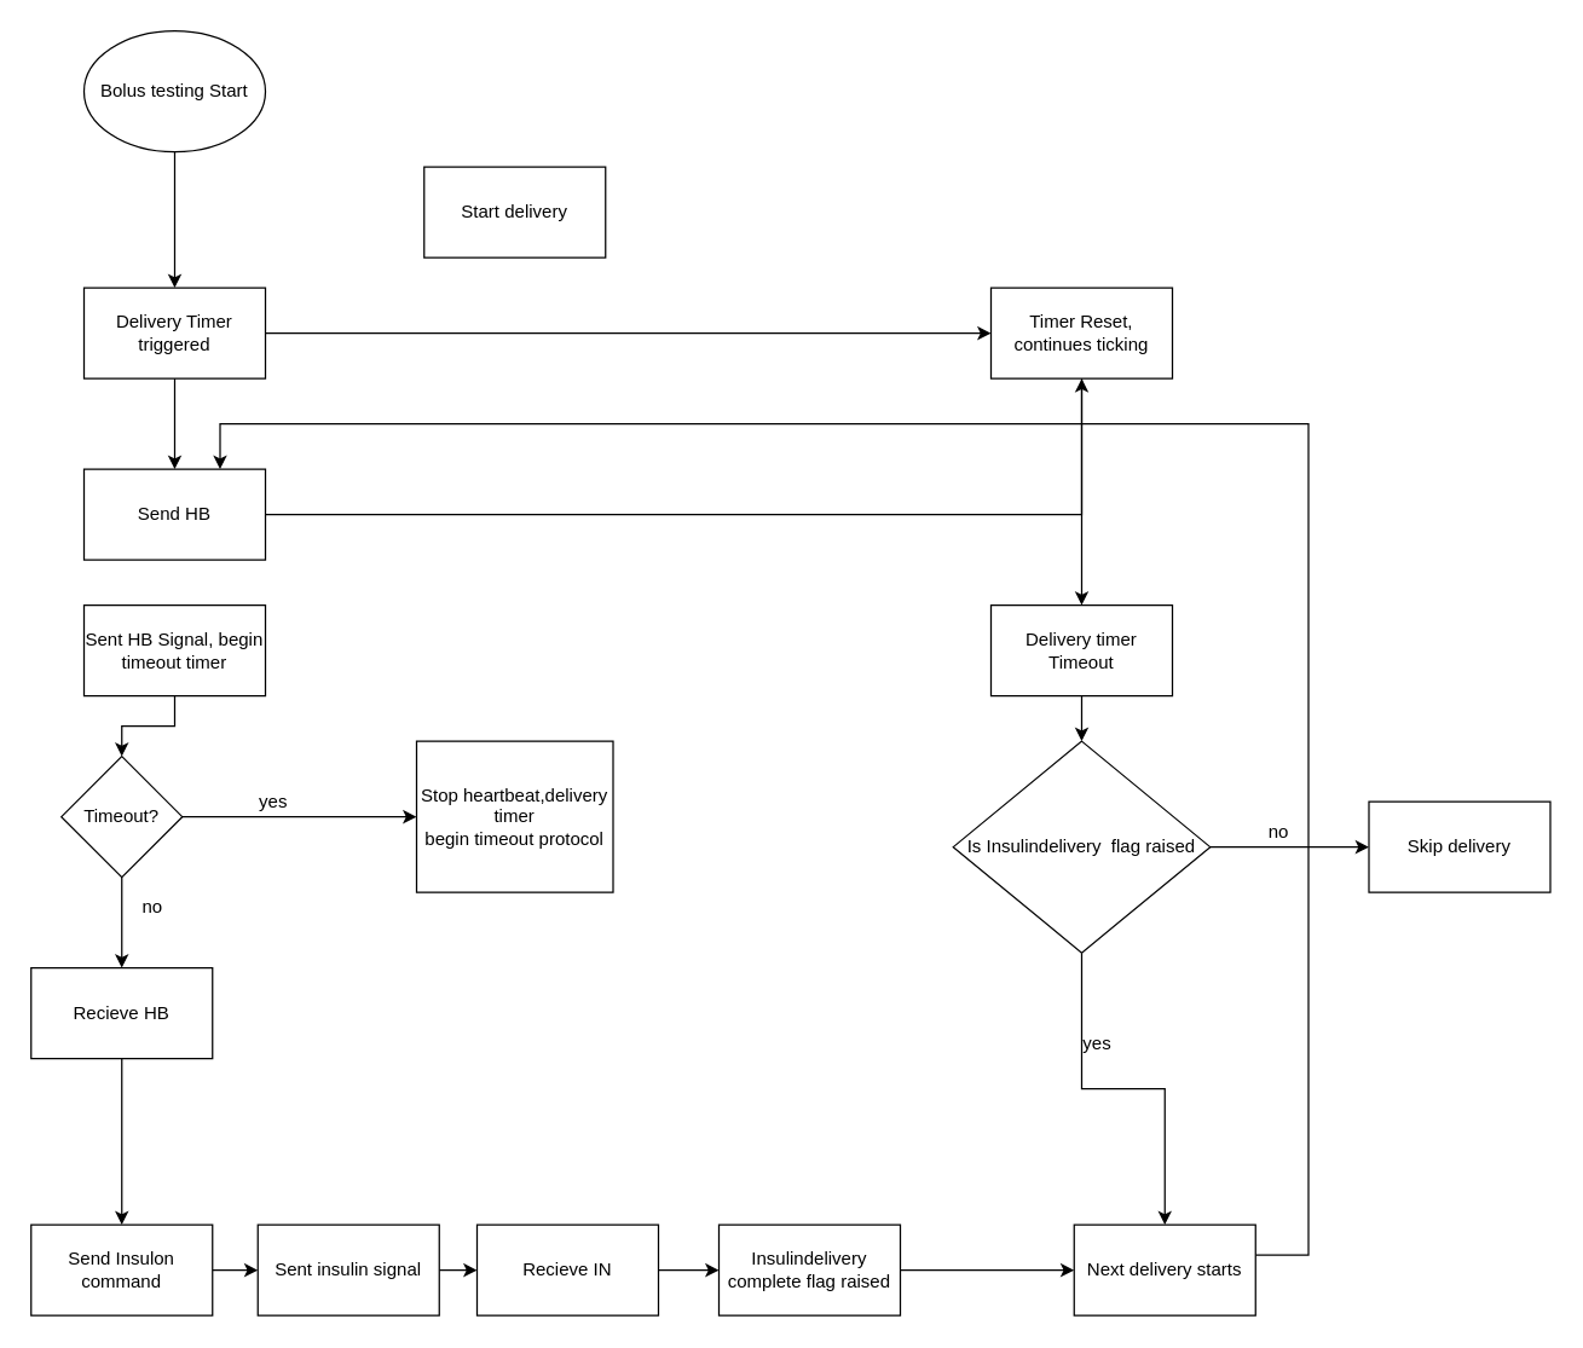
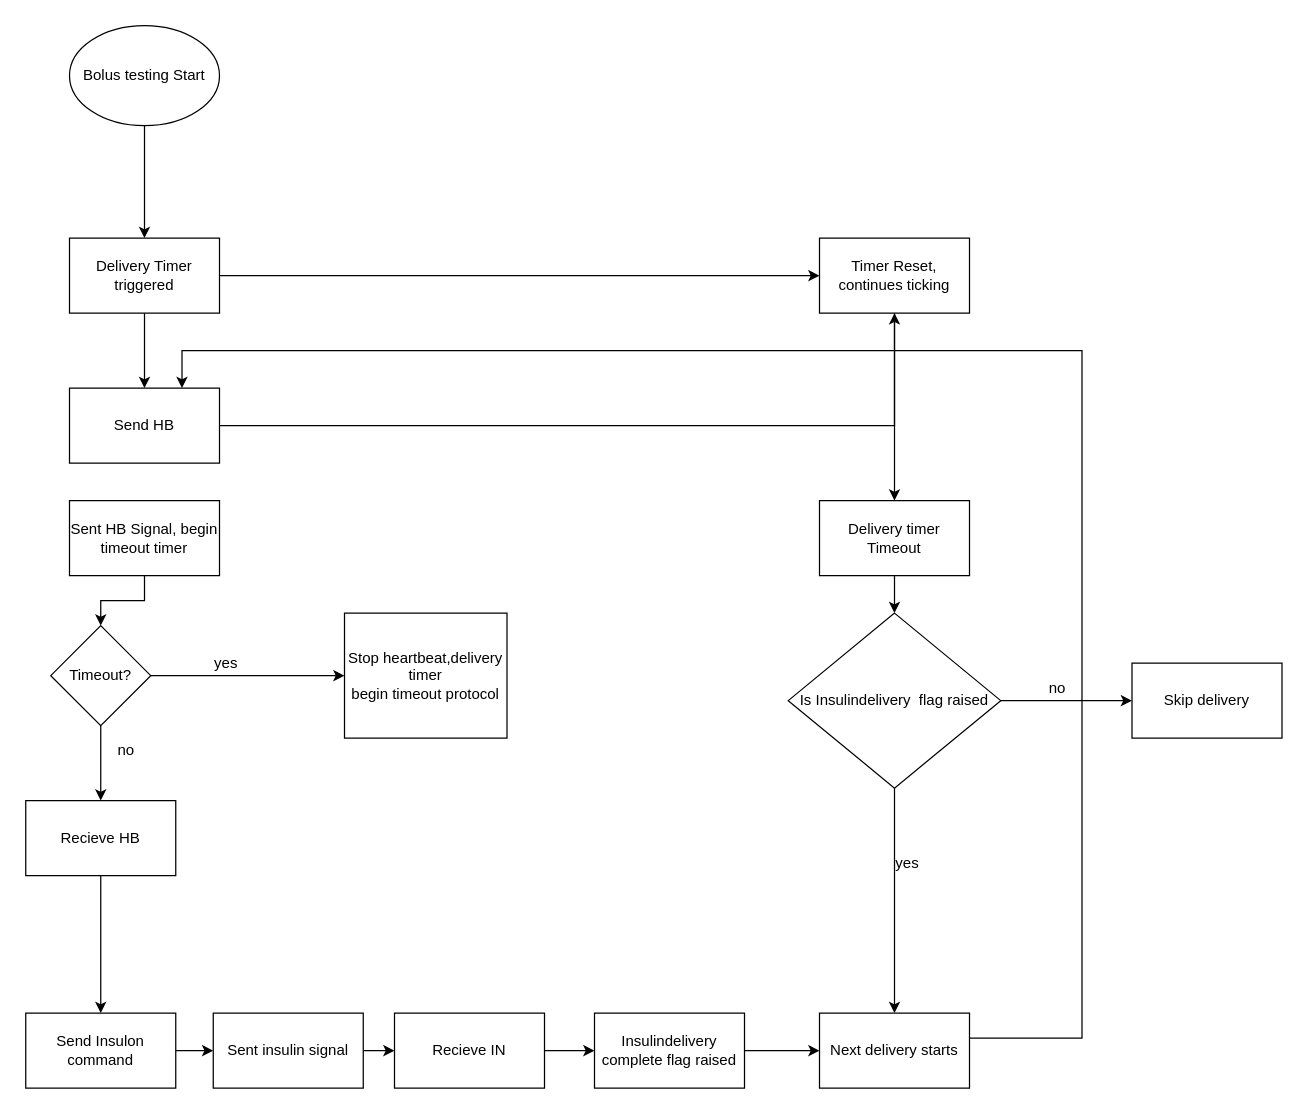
  <mxCell id="0" />
  <mxCell id="1" parent="0" />
  <mxCell id="2" value="" style="edgeStyle=orthogonalEdgeStyle;rounded=0;orthogonalLoop=1;jettySize=auto;html=1;" edge="1" parent="1" source="3"><mxGeometry relative="1" as="geometry"><mxPoint x="115" y="190" as="targetPoint" /></mxGeometry></mxCell>
  <mxCell id="3" value="Bolus testing Start" style="ellipse;whiteSpace=wrap;html=1;" vertex="1" parent="1"><mxGeometry x="55" y="20" width="120" height="80" as="geometry" /></mxCell>
  <mxCell id="4" value="" style="edgeStyle=orthogonalEdgeStyle;rounded=0;orthogonalLoop=1;jettySize=auto;html=1;" edge="1" parent="1" source="6" target="8"><mxGeometry relative="1" as="geometry" /></mxCell>
  <mxCell id="5" value="" style="edgeStyle=orthogonalEdgeStyle;rounded=0;orthogonalLoop=1;jettySize=auto;html=1;" edge="1" parent="1" source="6" target="14"><mxGeometry relative="1" as="geometry" /></mxCell>
  <mxCell id="6" value="Delivery Timer triggered" style="rounded=0;whiteSpace=wrap;html=1;" vertex="1" parent="1"><mxGeometry x="55" y="190" width="120" height="60" as="geometry" /></mxCell>
  <mxCell id="7" value="" style="edgeStyle=orthogonalEdgeStyle;rounded=0;orthogonalLoop=1;jettySize=auto;html=1;" edge="1" parent="1" source="37" target="17"><mxGeometry relative="1" as="geometry" /></mxCell>
  <mxCell id="8" value="Send HB" style="whiteSpace=wrap;html=1;" vertex="1" parent="1"><mxGeometry x="55" y="310" width="120" height="60" as="geometry" /></mxCell>
  <mxCell id="9" value="" style="edgeStyle=orthogonalEdgeStyle;rounded=0;orthogonalLoop=1;jettySize=auto;html=1;" edge="1" parent="1" source="10" target="12"><mxGeometry relative="1" as="geometry" /></mxCell>
  <mxCell id="10" value="Recieve HB" style="whiteSpace=wrap;html=1;" vertex="1" parent="1"><mxGeometry x="20" y="640" width="120" height="60" as="geometry" /></mxCell>
  <mxCell id="11" value="" style="edgeStyle=orthogonalEdgeStyle;rounded=0;orthogonalLoop=1;jettySize=auto;html=1;" edge="1" parent="1" source="12" target="36"><mxGeometry relative="1" as="geometry" /></mxCell>
  <mxCell id="12" value="Send Insulon command" style="whiteSpace=wrap;html=1;" vertex="1" parent="1"><mxGeometry x="20" y="810" width="120" height="60" as="geometry" /></mxCell>
  <mxCell id="13" value="" style="edgeStyle=orthogonalEdgeStyle;rounded=0;orthogonalLoop=1;jettySize=auto;html=1;" edge="1" parent="1" source="14" target="24"><mxGeometry relative="1" as="geometry"><mxPoint x="715" y="330" as="targetPoint" /></mxGeometry></mxCell>
  <mxCell id="14" value="Timer Reset, continues ticking" style="whiteSpace=wrap;html=1;rounded=0;" vertex="1" parent="1"><mxGeometry x="655" y="190" width="120" height="60" as="geometry" /></mxCell>
  <mxCell id="15" value="" style="edgeStyle=orthogonalEdgeStyle;rounded=0;orthogonalLoop=1;jettySize=auto;html=1;" edge="1" parent="1" source="17" target="10"><mxGeometry relative="1" as="geometry" /></mxCell>
  <mxCell id="16" value="" style="edgeStyle=orthogonalEdgeStyle;rounded=0;orthogonalLoop=1;jettySize=auto;html=1;" edge="1" parent="1" source="17" target="18"><mxGeometry relative="1" as="geometry" /></mxCell>
  <mxCell id="17" value="Timeout?" style="rhombus;whiteSpace=wrap;html=1;" vertex="1" parent="1"><mxGeometry x="40" y="500" width="80" height="80" as="geometry" /></mxCell>
  <mxCell id="18" value="&lt;div&gt;Stop heartbeat,delivery timer&lt;/div&gt;&lt;div&gt; begin timeout protocol&lt;/div&gt;" style="whiteSpace=wrap;html=1;" vertex="1" parent="1"><mxGeometry x="275" y="490" width="130" height="100" as="geometry" /></mxCell>
  <mxCell id="19" value="yes" style="text;html=1;align=center;verticalAlign=middle;resizable=0;points=[];autosize=1;" vertex="1" parent="1"><mxGeometry x="165" y="520" width="30" height="20" as="geometry" /></mxCell>
  <mxCell id="20" value="no" style="text;html=1;align=center;verticalAlign=middle;resizable=0;points=[];autosize=1;" vertex="1" parent="1"><mxGeometry x="85" y="590" width="30" height="20" as="geometry" /></mxCell>
  <mxCell id="21" value="" style="edgeStyle=orthogonalEdgeStyle;rounded=0;orthogonalLoop=1;jettySize=auto;html=1;" edge="1" parent="1" source="22" target="26"><mxGeometry relative="1" as="geometry" /></mxCell>
  <mxCell id="22" value="Recieve IN" style="whiteSpace=wrap;html=1;" vertex="1" parent="1"><mxGeometry x="315" y="810" width="120" height="60" as="geometry" /></mxCell>
  <mxCell id="23" value="" style="edgeStyle=orthogonalEdgeStyle;rounded=0;orthogonalLoop=1;jettySize=auto;html=1;entryX=0.5;entryY=0;entryDx=0;entryDy=0;" edge="1" parent="1" source="24" target="29"><mxGeometry relative="1" as="geometry"><mxPoint x="715" y="540" as="targetPoint" /></mxGeometry></mxCell>
  <mxCell id="24" value="Delivery timer Timeout" style="rounded=0;whiteSpace=wrap;html=1;" vertex="1" parent="1"><mxGeometry x="655" y="400" width="120" height="60" as="geometry" /></mxCell>
  <mxCell id="25" value="" style="edgeStyle=orthogonalEdgeStyle;rounded=0;orthogonalLoop=1;jettySize=auto;html=1;" edge="1" parent="1" source="26" target="31"><mxGeometry relative="1" as="geometry" /></mxCell>
  <mxCell id="26" value="Insulindelivery complete flag raised" style="whiteSpace=wrap;html=1;" vertex="1" parent="1"><mxGeometry x="475" y="810" width="120" height="60" as="geometry" /></mxCell>
  <mxCell id="27" value="" style="edgeStyle=orthogonalEdgeStyle;rounded=0;orthogonalLoop=1;jettySize=auto;html=1;" edge="1" parent="1" source="29" target="31"><mxGeometry relative="1" as="geometry" /></mxCell>
  <mxCell id="28" value="" style="edgeStyle=orthogonalEdgeStyle;rounded=0;orthogonalLoop=1;jettySize=auto;html=1;" edge="1" parent="1" source="29" target="33"><mxGeometry relative="1" as="geometry" /></mxCell>
  <mxCell id="29" value="Is Insulindelivery&amp;nbsp; flag raised" style="rhombus;whiteSpace=wrap;html=1;" vertex="1" parent="1"><mxGeometry x="630" y="490" width="170" height="140" as="geometry" /></mxCell>
  <mxCell id="30" value="" style="edgeStyle=orthogonalEdgeStyle;rounded=0;orthogonalLoop=1;jettySize=auto;html=1;entryX=0.75;entryY=0;entryDx=0;entryDy=0;" edge="1" parent="1" source="31" target="8"><mxGeometry relative="1" as="geometry"><mxPoint x="115" y="135" as="targetPoint" /><Array as="points"><mxPoint x="865" y="830" /><mxPoint x="865" y="280" /><mxPoint x="145" y="280" /></Array></mxGeometry></mxCell>
- <mxCell id="31" value="Next delivery starts" style="whiteSpace=wrap;html=1;" vertex="1" parent="1"><mxGeometry x="710" y="810" width="120" height="60" as="geometry" /></mxCell>
+ <mxCell id="31" value="Next delivery starts" style="whiteSpace=wrap;html=1;" vertex="1" parent="1"><mxGeometry x="655" y="810" width="120" height="60" as="geometry" /></mxCell>
  <mxCell id="32" value="yes" style="text;html=1;align=center;verticalAlign=middle;resizable=0;points=[];autosize=1;" vertex="1" parent="1"><mxGeometry x="710" y="680" width="30" height="20" as="geometry" /></mxCell>
  <mxCell id="33" value="Skip delivery" style="whiteSpace=wrap;html=1;" vertex="1" parent="1"><mxGeometry x="905" y="530" width="120" height="60" as="geometry" /></mxCell>
  <mxCell id="34" value="no" style="text;html=1;align=center;verticalAlign=middle;resizable=0;points=[];autosize=1;" vertex="1" parent="1"><mxGeometry x="830" y="540" width="30" height="20" as="geometry" /></mxCell>
  <mxCell id="35" value="" style="edgeStyle=orthogonalEdgeStyle;rounded=0;orthogonalLoop=1;jettySize=auto;html=1;" edge="1" parent="1" source="36" target="22"><mxGeometry relative="1" as="geometry" /></mxCell>
  <mxCell id="36" value="Sent insulin signal" style="whiteSpace=wrap;html=1;" vertex="1" parent="1"><mxGeometry x="170" y="810" width="120" height="60" as="geometry" /></mxCell>
  <mxCell id="37" value="Sent HB Signal, begin timeout timer" style="whiteSpace=wrap;html=1;" vertex="1" parent="1"><mxGeometry x="55" y="400" width="120" height="60" as="geometry" /></mxCell>
  <mxCell id="38" value="" style="edgeStyle=orthogonalEdgeStyle;rounded=0;orthogonalLoop=1;jettySize=auto;html=1;" edge="1" parent="1" source="8" target="14"><mxGeometry relative="1" as="geometry"><mxPoint x="115" y="370" as="sourcePoint" /><mxPoint x="80" y="480" as="targetPoint" /></mxGeometry></mxCell>
- <mxCell id="39" value="Start delivery" style="rounded=0;whiteSpace=wrap;html=1;" vertex="1" parent="1"><mxGeometry x="280" y="110" width="120" height="60" as="geometry" /></mxCell>
